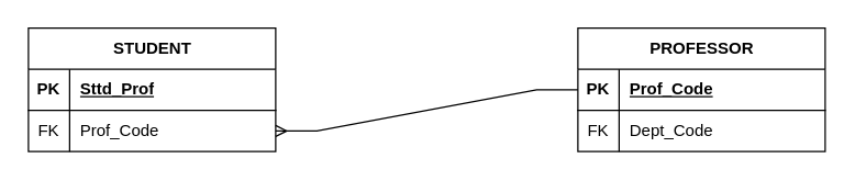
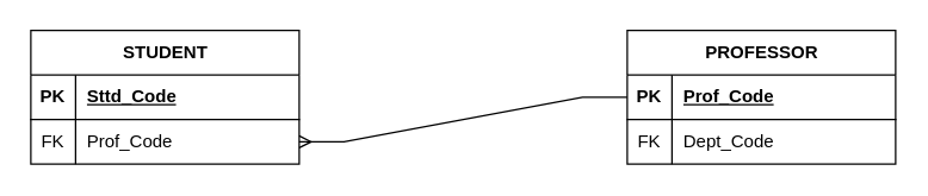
  <mxCell id="0" />
  <mxCell id="1" parent="0" />
  <mxCell id="2" value="&lt;font style=&quot;vertical-align: inherit;&quot;&gt;&lt;font style=&quot;vertical-align: inherit;&quot;&gt;STUDENT&lt;/font&gt;&lt;/font&gt;" style="shape=table;startSize=30;container=1;collapsible=1;childLayout=tableLayout;fixedRows=1;rowLines=0;fontStyle=1;align=center;resizeLast=1;html=1;" vertex="1" parent="1"><mxGeometry x="20" y="20" width="180" height="90" as="geometry" /></mxCell>
  <mxCell id="3" value="" style="shape=tableRow;horizontal=0;startSize=0;swimlaneHead=0;swimlaneBody=0;fillColor=none;collapsible=0;dropTarget=0;points=[[0,0.5],[1,0.5]];portConstraint=eastwest;top=0;left=0;right=0;bottom=1;" vertex="1" parent="2"><mxGeometry y="30" width="180" height="30" as="geometry" /></mxCell>
  <mxCell id="4" value="PK" style="shape=partialRectangle;connectable=0;fillColor=none;top=0;left=0;bottom=0;right=0;fontStyle=1;overflow=hidden;whiteSpace=wrap;html=1;" vertex="1" parent="3"><mxGeometry width="30" height="30" as="geometry"><mxRectangle width="30" height="30" as="alternateBounds" /></mxGeometry></mxCell>
- <mxCell id="5" value="&lt;font style=&quot;vertical-align: inherit;&quot;&gt;&lt;font style=&quot;vertical-align: inherit;&quot;&gt;Sttd_Prof&lt;/font&gt;&lt;/font&gt;" style="shape=partialRectangle;connectable=0;fillColor=none;top=0;left=0;bottom=0;right=0;align=left;spacingLeft=6;fontStyle=5;overflow=hidden;whiteSpace=wrap;html=1;" vertex="1" parent="3"><mxGeometry x="30" width="150" height="30" as="geometry"><mxRectangle width="150" height="30" as="alternateBounds" /></mxGeometry></mxCell>
+ <mxCell id="5" value="&lt;font style=&quot;vertical-align: inherit;&quot;&gt;&lt;font style=&quot;vertical-align: inherit;&quot;&gt;Sttd_Code&lt;/font&gt;&lt;/font&gt;" style="shape=partialRectangle;connectable=0;fillColor=none;top=0;left=0;bottom=0;right=0;align=left;spacingLeft=6;fontStyle=5;overflow=hidden;whiteSpace=wrap;html=1;" vertex="1" parent="3"><mxGeometry x="30" width="150" height="30" as="geometry"><mxRectangle width="150" height="30" as="alternateBounds" /></mxGeometry></mxCell>
  <mxCell id="6" value="" style="shape=tableRow;horizontal=0;startSize=0;swimlaneHead=0;swimlaneBody=0;fillColor=none;collapsible=0;dropTarget=0;points=[[0,0.5],[1,0.5]];portConstraint=eastwest;top=0;left=0;right=0;bottom=0;" vertex="1" parent="2"><mxGeometry y="60" width="180" height="30" as="geometry" /></mxCell>
  <mxCell id="7" value="&lt;font style=&quot;vertical-align: inherit;&quot;&gt;&lt;font style=&quot;vertical-align: inherit;&quot;&gt;FK&lt;/font&gt;&lt;/font&gt;" style="shape=partialRectangle;connectable=0;fillColor=none;top=0;left=0;bottom=0;right=0;editable=1;overflow=hidden;whiteSpace=wrap;html=1;" vertex="1" parent="6"><mxGeometry width="30" height="30" as="geometry"><mxRectangle width="30" height="30" as="alternateBounds" /></mxGeometry></mxCell>
  <mxCell id="8" value="&lt;font style=&quot;vertical-align: inherit;&quot;&gt;&lt;font style=&quot;vertical-align: inherit;&quot;&gt;Prof_Code&lt;/font&gt;&lt;/font&gt;" style="shape=partialRectangle;connectable=0;fillColor=none;top=0;left=0;bottom=0;right=0;align=left;spacingLeft=6;overflow=hidden;whiteSpace=wrap;html=1;" vertex="1" parent="6"><mxGeometry x="30" width="150" height="30" as="geometry"><mxRectangle width="150" height="30" as="alternateBounds" /></mxGeometry></mxCell>
  <mxCell id="9" value="&lt;font style=&quot;vertical-align: inherit;&quot;&gt;&lt;font style=&quot;vertical-align: inherit;&quot;&gt;PROFESSOR&lt;/font&gt;&lt;/font&gt;" style="shape=table;startSize=30;container=1;collapsible=1;childLayout=tableLayout;fixedRows=1;rowLines=0;fontStyle=1;align=center;resizeLast=1;html=1;" vertex="1" parent="1"><mxGeometry x="420" y="20" width="180" height="90" as="geometry" /></mxCell>
  <mxCell id="10" value="" style="shape=tableRow;horizontal=0;startSize=0;swimlaneHead=0;swimlaneBody=0;fillColor=none;collapsible=0;dropTarget=0;points=[[0,0.5],[1,0.5]];portConstraint=eastwest;top=0;left=0;right=0;bottom=1;" vertex="1" parent="9"><mxGeometry y="30" width="180" height="30" as="geometry" /></mxCell>
  <mxCell id="11" value="PK" style="shape=partialRectangle;connectable=0;fillColor=none;top=0;left=0;bottom=0;right=0;fontStyle=1;overflow=hidden;whiteSpace=wrap;html=1;" vertex="1" parent="10"><mxGeometry width="30" height="30" as="geometry"><mxRectangle width="30" height="30" as="alternateBounds" /></mxGeometry></mxCell>
  <mxCell id="12" value="&lt;font style=&quot;vertical-align: inherit;&quot;&gt;&lt;font style=&quot;vertical-align: inherit;&quot;&gt;Prof_Code&lt;/font&gt;&lt;/font&gt;" style="shape=partialRectangle;connectable=0;fillColor=none;top=0;left=0;bottom=0;right=0;align=left;spacingLeft=6;fontStyle=5;overflow=hidden;whiteSpace=wrap;html=1;" vertex="1" parent="10"><mxGeometry x="30" width="150" height="30" as="geometry"><mxRectangle width="150" height="30" as="alternateBounds" /></mxGeometry></mxCell>
  <mxCell id="13" value="" style="shape=tableRow;horizontal=0;startSize=0;swimlaneHead=0;swimlaneBody=0;fillColor=none;collapsible=0;dropTarget=0;points=[[0,0.5],[1,0.5]];portConstraint=eastwest;top=0;left=0;right=0;bottom=0;" vertex="1" parent="9"><mxGeometry y="60" width="180" height="30" as="geometry" /></mxCell>
  <mxCell id="14" value="&lt;font style=&quot;vertical-align: inherit;&quot;&gt;&lt;font style=&quot;vertical-align: inherit;&quot;&gt;FK&lt;/font&gt;&lt;/font&gt;" style="shape=partialRectangle;connectable=0;fillColor=none;top=0;left=0;bottom=0;right=0;editable=1;overflow=hidden;whiteSpace=wrap;html=1;" vertex="1" parent="13"><mxGeometry width="30" height="30" as="geometry"><mxRectangle width="30" height="30" as="alternateBounds" /></mxGeometry></mxCell>
  <mxCell id="15" value="&lt;font style=&quot;vertical-align: inherit;&quot;&gt;&lt;font style=&quot;vertical-align: inherit;&quot;&gt;Dept_Code&lt;/font&gt;&lt;/font&gt;" style="shape=partialRectangle;connectable=0;fillColor=none;top=0;left=0;bottom=0;right=0;align=left;spacingLeft=6;overflow=hidden;whiteSpace=wrap;html=1;" vertex="1" parent="13"><mxGeometry x="30" width="150" height="30" as="geometry"><mxRectangle width="150" height="30" as="alternateBounds" /></mxGeometry></mxCell>
  <mxCell id="16" value="" style="edgeStyle=entityRelationEdgeStyle;fontSize=12;html=1;endArrow=ERmany;rounded=0;" edge="1" parent="1" source="10" target="6"><mxGeometry width="100" height="100" relative="1" as="geometry"><mxPoint x="230" y="220" as="sourcePoint" /><mxPoint x="330" y="120" as="targetPoint" /></mxGeometry></mxCell>
